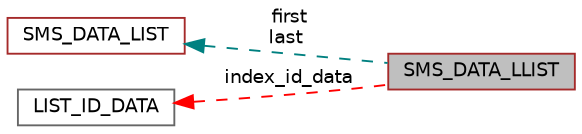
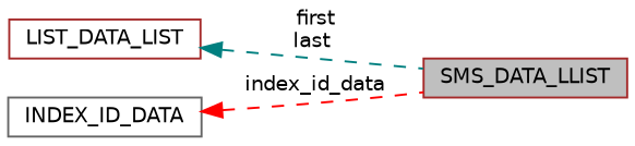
  digraph {
    rankdir=LR
    node [color=brown fillcolor=white fontname=Helvetica fontsize=10 shape=record style=filled]
    edge [dir=back fontname=Helvetica fontsize=10 labelfontname=Helvetica labelfontsize=10 style=dashed]
    n1 [fillcolor=grey75 fontcolor=black height=0.2 label=SMS_DATA_LLIST width=0.4]
-   n2 [height=0.2 label=SMS_DATA_LIST width=0.4]
-   n3 [color=gray40 height=0.2 label=LIST_ID_DATA width=0.4]
+   n2 [height=0.2 label=LIST_DATA_LIST width=0.4]
+   n3 [color=gray40 height=0.2 label=INDEX_ID_DATA width=0.4]
    n2 -> n1 [color=teal label=" first\nlast"]
    n3 -> n1 [color=red label=" index_id_data"]
  }
